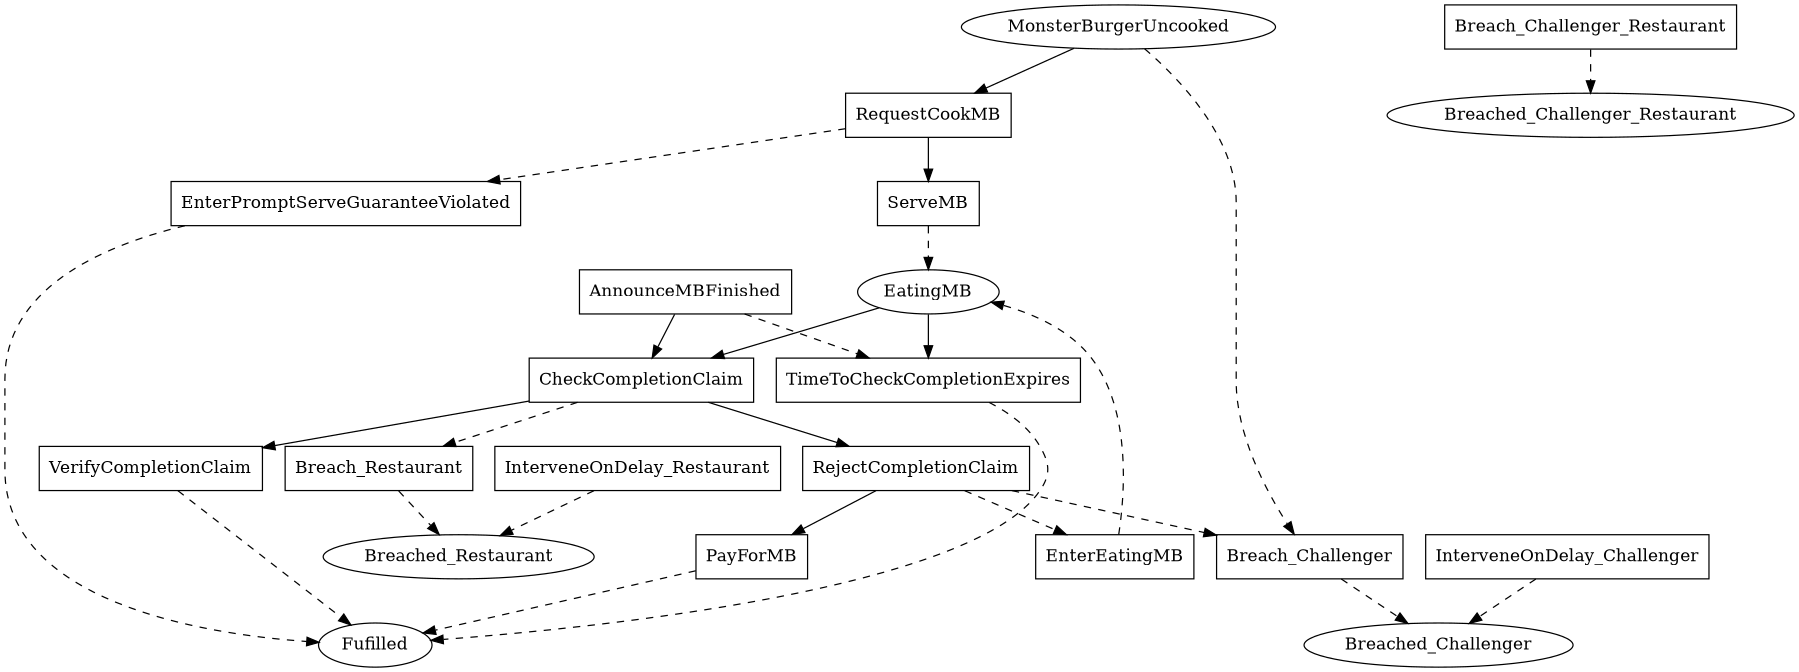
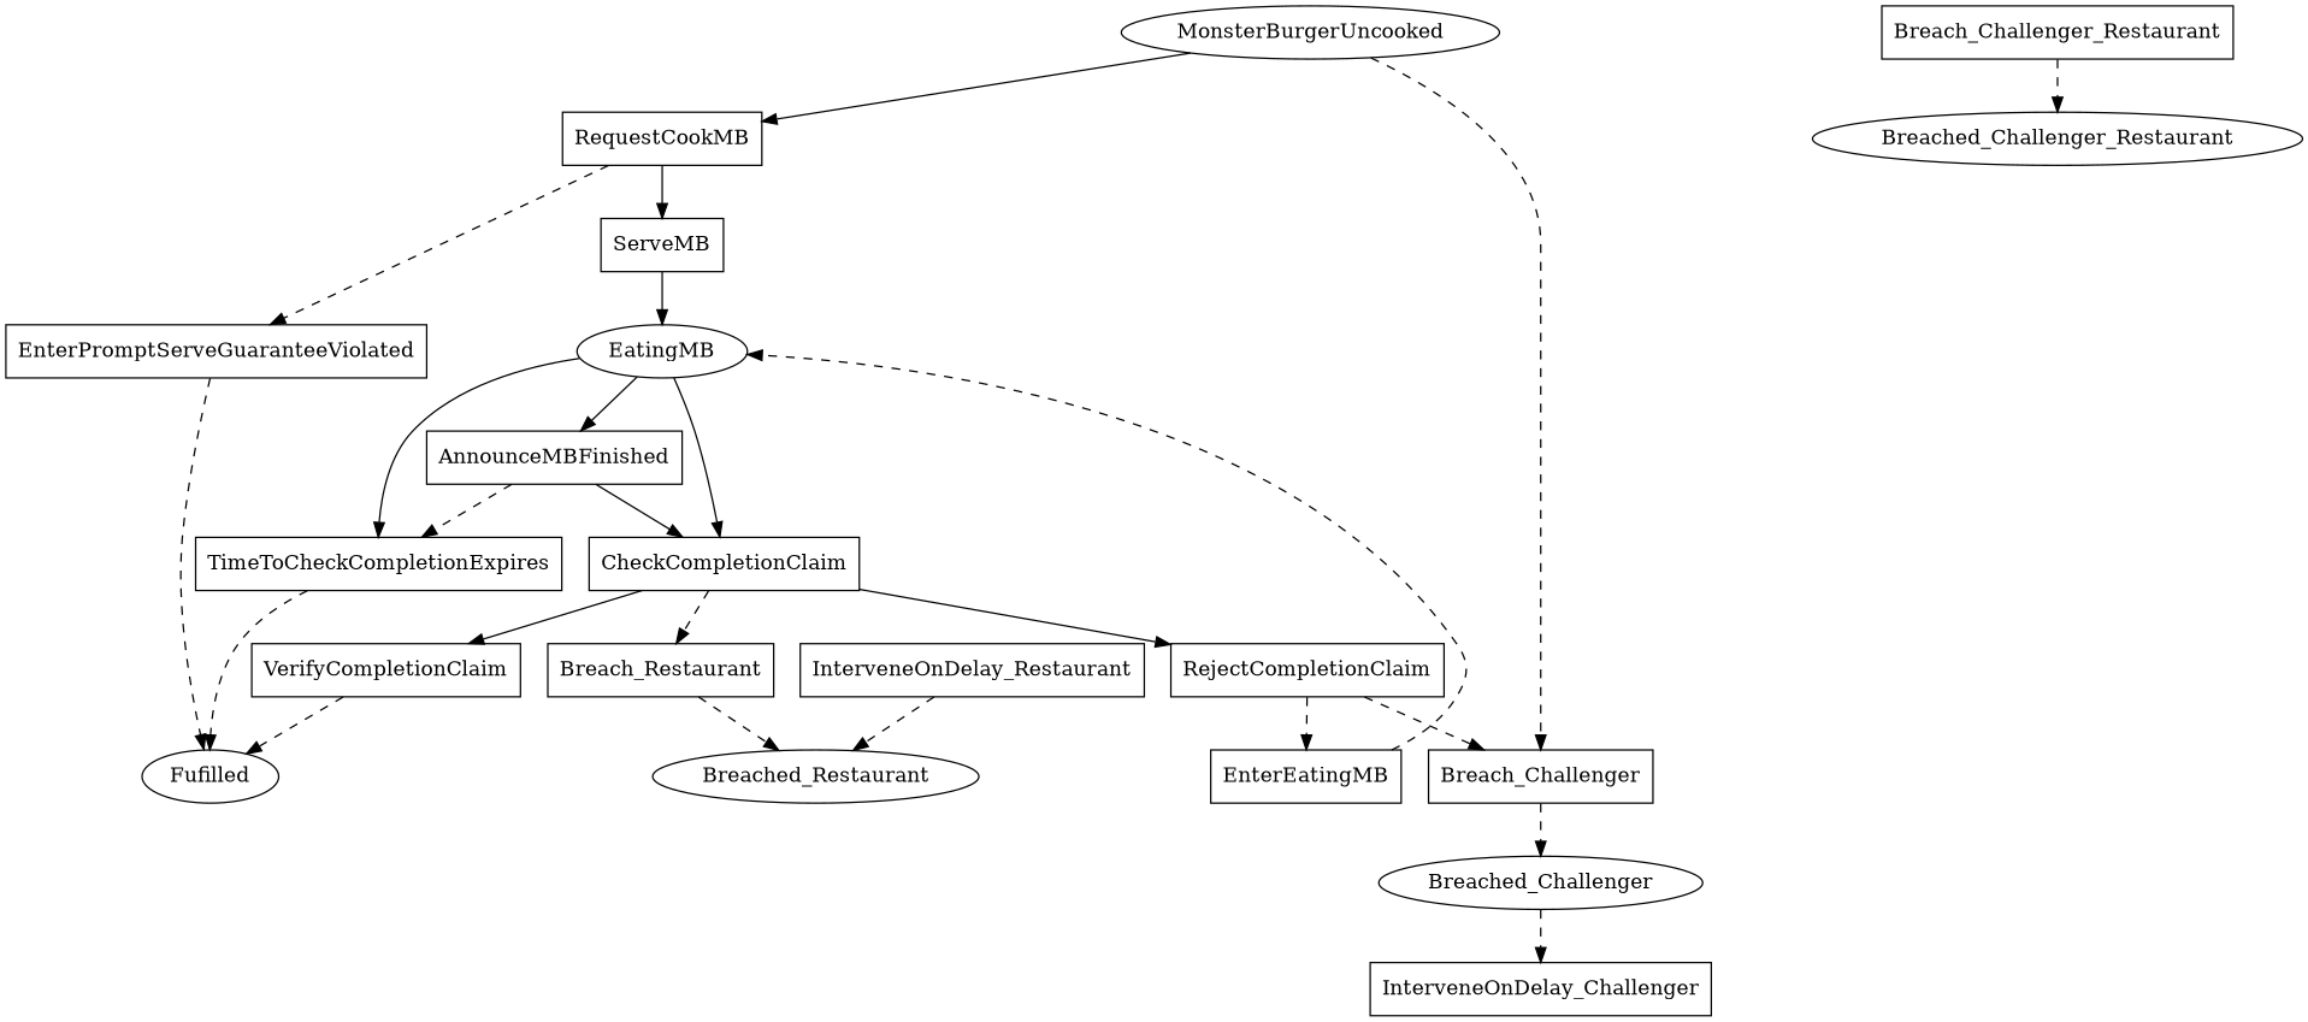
  digraph {
    node [shape=box]
    edge [style=dashed]
    n1 [label=Fufilled shape=""]
    n2 [label=MonsterBurgerUncooked shape=""]
    n3 [label=RequestCookMB]
    n4 [label=Breach_Challenger]
    n5 [label=ServeMB]
    n6 [label=EnterPromptServeGuaranteeViolated]
    n7 [label=Breached_Challenger shape=""]
    n8 [label=EatingMB shape=""]
    n9 [label=AnnounceMBFinished]
    n10 [label=TimeToCheckCompletionExpires]
    n11 [label=CheckCompletionClaim]
    n12 [label=RejectCompletionClaim]
    n13 [label=VerifyCompletionClaim]
    n14 [label=Breach_Restaurant]
    n15 [label=Breached_Restaurant shape=""]
    n16 [label=Breached_Challenger_Restaurant shape=""]
    n17 [label=EnterEatingMB]
-   n18 [label=PayForMB]
    n19 [label=Breach_Challenger_Restaurant]
    n20 [label=InterveneOnDelay_Challenger]
    n21 [label=InterveneOnDelay_Restaurant]
    n2 -> n3 [style=""]
    n2 -> n4
    n3 -> n5 [style=""]
    n3 -> n6
    n4 -> n7
-   n5 -> n8
+   n5 -> n8 [style=solid]
    n6 -> n1
+   n8 -> n9 [style=""]
    n8 -> n10 [style=solid]
    n8 -> n11 [style=""]
    n9 -> n10
    n9 -> n11 [style=""]
    n10 -> n1
    n11 -> n12 [style=""]
    n11 -> n13 [style=""]
    n11 -> n14
    n12 -> n4
    n12 -> n17
-   n12 -> n18 [style=""]
    n13 -> n1
    n14 -> n15
    n17 -> n8
-   n18 -> n1
    n19 -> n16
-   n20 -> n7
+   n7 -> n20
    n21 -> n15
  }
